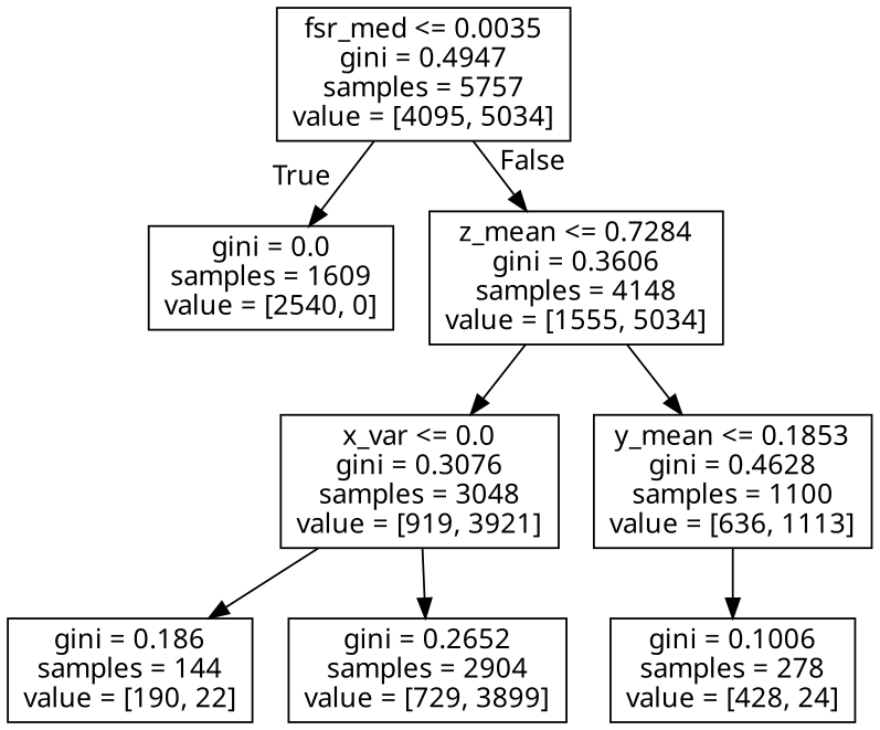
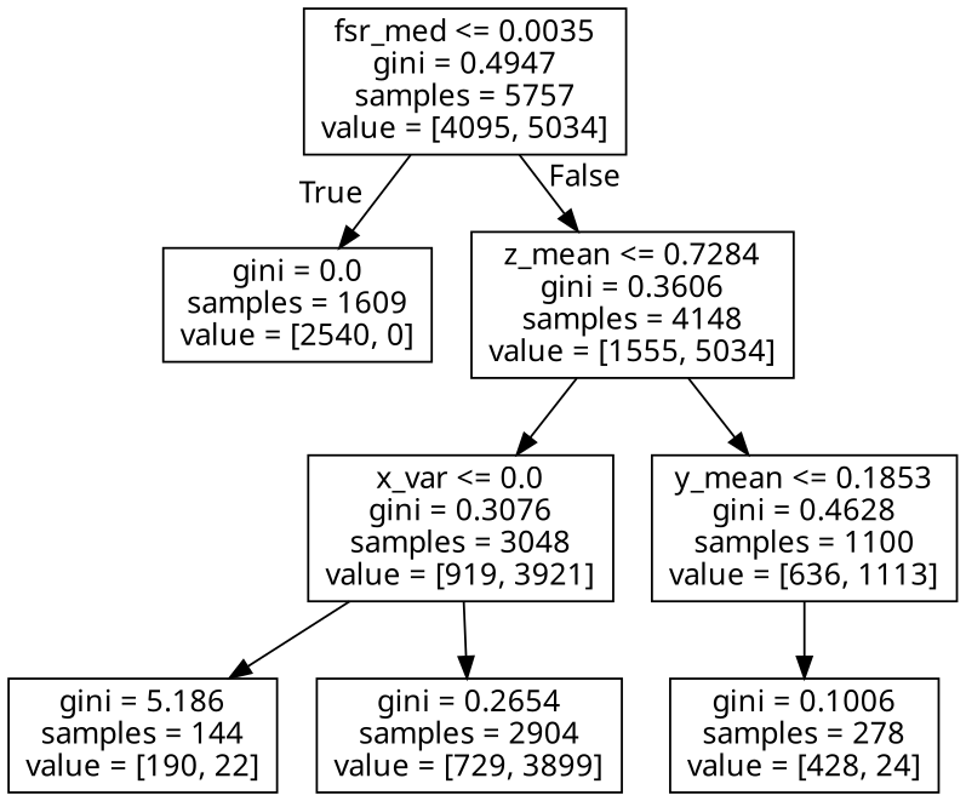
  digraph {
    fontname="Noto Sans"
    node [fontname="Noto Sans" shape=box]
    edge [fontname="Noto Sans"]
    n1 [label="fsr_med <= 0.0035\ngini = 0.4947\nsamples = 5757\nvalue = [4095, 5034]"]
    n2 [label="gini = 0.0\nsamples = 1609\nvalue = [2540, 0]"]
    n3 [label="z_mean <= 0.7284\ngini = 0.3606\nsamples = 4148\nvalue = [1555, 5034]"]
    n4 [label="x_var <= 0.0\ngini = 0.3076\nsamples = 3048\nvalue = [919, 3921]"]
    n5 [label="y_mean <= 0.1853\ngini = 0.4628\nsamples = 1100\nvalue = [636, 1113]"]
-   n6 [label="gini = 0.186\nsamples = 144\nvalue = [190, 22]"]
-   n7 [label="gini = 0.2652\nsamples = 2904\nvalue = [729, 3899]"]
+   n6 [label="gini = 5.186\nsamples = 144\nvalue = [190, 22]"]
+   n7 [label="gini = 0.2654\nsamples = 2904\nvalue = [729, 3899]"]
    n8 [label="gini = 0.1006\nsamples = 278\nvalue = [428, 24]"]
    n1 -> n2 [headlabel=True labelangle=45 labeldistance=2.5]
    n1 -> n3 [headlabel=False labelangle=-45 labeldistance=2.5]
    n3 -> n4
    n3 -> n5
    n4 -> n6
    n4 -> n7
    n5 -> n8
  }
